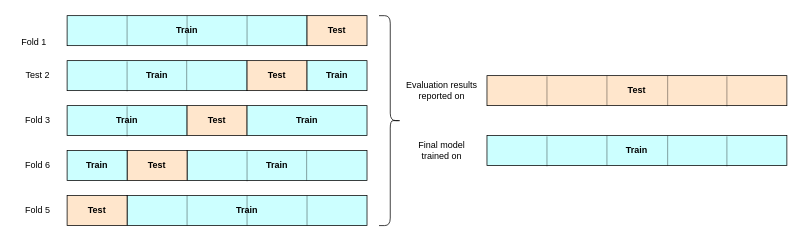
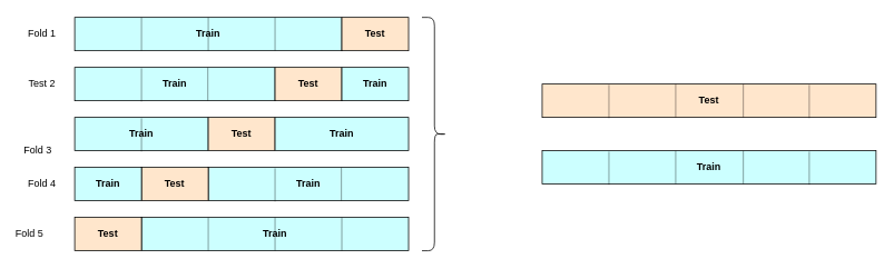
  <mxCell id="0" />
  <mxCell id="1" parent="0" />
  <mxCell id="2" value="Train" style="rounded=0;whiteSpace=wrap;html=1;fillColor=#CCFFFF;labelBackgroundColor=none;fontStyle=1;labelBorderColor=none;" vertex="1" parent="1"><mxGeometry x="89" y="20" width="320" height="40" as="geometry" /></mxCell>
  <mxCell id="3" value="Test" style="rounded=0;whiteSpace=wrap;html=1;fillColor=#FFE6CC;fontStyle=1" vertex="1" parent="1"><mxGeometry x="409" y="20" width="80" height="40" as="geometry" /></mxCell>
  <mxCell id="4" value="" style="endArrow=none;html=1;rounded=0;entryX=0.75;entryY=0;entryDx=0;entryDy=0;exitX=0.75;exitY=1;exitDx=0;exitDy=0;opacity=50;" edge="1" parent="1" source="2" target="2"><mxGeometry width="50" height="50" relative="1" as="geometry"><mxPoint x="369" y="230" as="sourcePoint" /><mxPoint x="419" y="180" as="targetPoint" /></mxGeometry></mxCell>
  <mxCell id="5" value="" style="endArrow=none;html=1;rounded=0;entryX=0.5;entryY=0;entryDx=0;entryDy=0;exitX=0.5;exitY=1;exitDx=0;exitDy=0;labelBackgroundColor=default;opacity=50;" edge="1" parent="1" source="2" target="2"><mxGeometry width="50" height="50" relative="1" as="geometry"><mxPoint x="339" y="70" as="sourcePoint" /><mxPoint x="339" y="30" as="targetPoint" /></mxGeometry></mxCell>
  <mxCell id="6" value="" style="endArrow=none;html=1;rounded=0;entryX=0.25;entryY=0;entryDx=0;entryDy=0;exitX=0.25;exitY=1;exitDx=0;exitDy=0;opacity=50;" edge="1" parent="1" source="2" target="2"><mxGeometry width="50" height="50" relative="1" as="geometry"><mxPoint x="259" y="70" as="sourcePoint" /><mxPoint x="259" y="30" as="targetPoint" /></mxGeometry></mxCell>
  <mxCell id="7" value="Train" style="rounded=0;whiteSpace=wrap;html=1;fillColor=#CCFFFF;labelBackgroundColor=none;fontStyle=1;labelBorderColor=none;" vertex="1" parent="1"><mxGeometry x="89" y="80" width="240" height="40" as="geometry" /></mxCell>
  <mxCell id="8" value="Test" style="rounded=0;whiteSpace=wrap;html=1;fillColor=#FFE6CC;fontStyle=1" vertex="1" parent="1"><mxGeometry x="329" y="80" width="80" height="40" as="geometry" /></mxCell>
  <mxCell id="9" value="" style="endArrow=none;html=1;rounded=0;entryX=0.25;entryY=0;entryDx=0;entryDy=0;exitX=0.25;exitY=1;exitDx=0;exitDy=0;opacity=50;" edge="1" parent="1"><mxGeometry width="50" height="50" relative="1" as="geometry"><mxPoint x="169" y="121" as="sourcePoint" /><mxPoint x="169" y="81" as="targetPoint" /></mxGeometry></mxCell>
  <mxCell id="10" value="" style="endArrow=none;html=1;rounded=0;entryX=0.25;entryY=0;entryDx=0;entryDy=0;exitX=0.25;exitY=1;exitDx=0;exitDy=0;opacity=50;" edge="1" parent="1"><mxGeometry width="50" height="50" relative="1" as="geometry"><mxPoint x="248.5" y="120" as="sourcePoint" /><mxPoint x="248.5" y="80" as="targetPoint" /></mxGeometry></mxCell>
  <mxCell id="11" value="Train" style="rounded=0;whiteSpace=wrap;html=1;fillColor=#CCFFFF;fontStyle=1" vertex="1" parent="1"><mxGeometry x="409" y="80" width="80" height="40" as="geometry" /></mxCell>
  <mxCell id="12" value="Train" style="rounded=0;whiteSpace=wrap;html=1;fillColor=#CCFFFF;labelBackgroundColor=none;fontStyle=1;labelBorderColor=none;" vertex="1" parent="1"><mxGeometry x="89" y="140" width="160" height="40" as="geometry" /></mxCell>
  <mxCell id="13" value="Test" style="rounded=0;whiteSpace=wrap;html=1;fillColor=#FFE6CC;fontStyle=1" vertex="1" parent="1"><mxGeometry x="249" y="140" width="80" height="40" as="geometry" /></mxCell>
  <mxCell id="14" value="" style="endArrow=none;html=1;rounded=0;entryX=0.25;entryY=0;entryDx=0;entryDy=0;exitX=0.25;exitY=1;exitDx=0;exitDy=0;opacity=50;" edge="1" parent="1"><mxGeometry width="50" height="50" relative="1" as="geometry"><mxPoint x="169" y="181" as="sourcePoint" /><mxPoint x="169" y="141" as="targetPoint" /></mxGeometry></mxCell>
  <mxCell id="15" value="Train" style="rounded=0;whiteSpace=wrap;html=1;fillColor=#CCFFFF;labelBackgroundColor=none;fontStyle=1;labelBorderColor=none;" vertex="1" parent="1"><mxGeometry x="329" y="140" width="160" height="40" as="geometry" /></mxCell>
  <mxCell id="16" value="Train" style="rounded=0;whiteSpace=wrap;html=1;fillColor=#CCFFFF;labelBackgroundColor=none;fontStyle=1;labelBorderColor=none;" vertex="1" parent="1"><mxGeometry x="249" y="200" width="240" height="40" as="geometry" /></mxCell>
  <mxCell id="17" value="Test" style="rounded=0;whiteSpace=wrap;html=1;fillColor=#FFE6CC;fontStyle=1" vertex="1" parent="1"><mxGeometry x="169" y="200" width="80" height="40" as="geometry" /></mxCell>
  <mxCell id="18" value="" style="endArrow=none;html=1;rounded=0;entryX=0.25;entryY=0;entryDx=0;entryDy=0;exitX=0.25;exitY=1;exitDx=0;exitDy=0;opacity=50;" edge="1" parent="1"><mxGeometry width="50" height="50" relative="1" as="geometry"><mxPoint x="329" y="241" as="sourcePoint" /><mxPoint x="329" y="201" as="targetPoint" /></mxGeometry></mxCell>
  <mxCell id="19" value="" style="endArrow=none;html=1;rounded=0;entryX=0.25;entryY=0;entryDx=0;entryDy=0;exitX=0.25;exitY=1;exitDx=0;exitDy=0;opacity=50;" edge="1" parent="1"><mxGeometry width="50" height="50" relative="1" as="geometry"><mxPoint x="408.5" y="240" as="sourcePoint" /><mxPoint x="408.5" y="200" as="targetPoint" /></mxGeometry></mxCell>
  <mxCell id="20" value="Train" style="rounded=0;whiteSpace=wrap;html=1;fillColor=#CCFFFF;fontStyle=1" vertex="1" parent="1"><mxGeometry x="89" y="200" width="80" height="40" as="geometry" /></mxCell>
  <mxCell id="21" value="Train" style="rounded=0;whiteSpace=wrap;html=1;fillColor=#CCFFFF;labelBackgroundColor=none;fontStyle=1;labelBorderColor=none;" vertex="1" parent="1"><mxGeometry x="169" y="260" width="320" height="40" as="geometry" /></mxCell>
  <mxCell id="22" value="Test" style="rounded=0;whiteSpace=wrap;html=1;fillColor=#FFE6CC;fontStyle=1" vertex="1" parent="1"><mxGeometry x="89" y="260" width="80" height="40" as="geometry" /></mxCell>
  <mxCell id="23" value="" style="endArrow=none;html=1;rounded=0;entryX=0.75;entryY=0;entryDx=0;entryDy=0;exitX=0.75;exitY=1;exitDx=0;exitDy=0;opacity=50;" edge="1" parent="1" source="21" target="21"><mxGeometry width="50" height="50" relative="1" as="geometry"><mxPoint x="449" y="470" as="sourcePoint" /><mxPoint x="499" y="420" as="targetPoint" /></mxGeometry></mxCell>
  <mxCell id="24" value="" style="endArrow=none;html=1;rounded=0;entryX=0.5;entryY=0;entryDx=0;entryDy=0;exitX=0.5;exitY=1;exitDx=0;exitDy=0;labelBackgroundColor=default;opacity=50;" edge="1" parent="1" source="21" target="21"><mxGeometry width="50" height="50" relative="1" as="geometry"><mxPoint x="419" y="310" as="sourcePoint" /><mxPoint x="419" y="270" as="targetPoint" /></mxGeometry></mxCell>
  <mxCell id="25" value="" style="endArrow=none;html=1;rounded=0;entryX=0.25;entryY=0;entryDx=0;entryDy=0;exitX=0.25;exitY=1;exitDx=0;exitDy=0;opacity=50;" edge="1" parent="1" source="21" target="21"><mxGeometry width="50" height="50" relative="1" as="geometry"><mxPoint x="339" y="310" as="sourcePoint" /><mxPoint x="339" y="270" as="targetPoint" /></mxGeometry></mxCell>
  <mxCell id="26" value="" style="shape=curlyBracket;whiteSpace=wrap;html=1;rounded=1;flipH=1;labelPosition=right;verticalLabelPosition=middle;align=left;verticalAlign=middle;size=0.5;" vertex="1" parent="1"><mxGeometry x="505" y="20" width="30" height="280" as="geometry" /></mxCell>
  <mxCell id="27" value="Test" style="rounded=0;whiteSpace=wrap;html=1;fillColor=#FFE6CC;labelBackgroundColor=none;fontStyle=1;labelBorderColor=none;" vertex="1" parent="1"><mxGeometry x="649" y="100" width="400" height="40" as="geometry" /></mxCell>
  <mxCell id="28" value="" style="endArrow=none;html=1;rounded=0;opacity=50;" edge="1" parent="1"><mxGeometry width="50" height="50" relative="1" as="geometry"><mxPoint x="729" y="101" as="sourcePoint" /><mxPoint x="729" y="141" as="targetPoint" /></mxGeometry></mxCell>
  <mxCell id="29" value="" style="endArrow=none;html=1;rounded=0;opacity=50;" edge="1" parent="1"><mxGeometry width="50" height="50" relative="1" as="geometry"><mxPoint x="809" y="100" as="sourcePoint" /><mxPoint x="809" y="140" as="targetPoint" /></mxGeometry></mxCell>
  <mxCell id="30" value="" style="endArrow=none;html=1;rounded=0;opacity=50;" edge="1" parent="1"><mxGeometry width="50" height="50" relative="1" as="geometry"><mxPoint x="890" y="100" as="sourcePoint" /><mxPoint x="890" y="140" as="targetPoint" /></mxGeometry></mxCell>
  <mxCell id="31" value="" style="endArrow=none;html=1;rounded=0;opacity=50;" edge="1" parent="1"><mxGeometry width="50" height="50" relative="1" as="geometry"><mxPoint x="969" y="101" as="sourcePoint" /><mxPoint x="969" y="141" as="targetPoint" /></mxGeometry></mxCell>
  <mxCell id="32" value="Train" style="rounded=0;whiteSpace=wrap;html=1;fillColor=#CCFFFF;labelBackgroundColor=none;fontStyle=1;labelBorderColor=none;" vertex="1" parent="1"><mxGeometry x="649" y="180" width="400" height="40" as="geometry" /></mxCell>
  <mxCell id="33" value="" style="endArrow=none;html=1;rounded=0;opacity=50;" edge="1" parent="1"><mxGeometry width="50" height="50" relative="1" as="geometry"><mxPoint x="729" y="181" as="sourcePoint" /><mxPoint x="729" y="221" as="targetPoint" /></mxGeometry></mxCell>
  <mxCell id="34" value="" style="endArrow=none;html=1;rounded=0;opacity=50;" edge="1" parent="1"><mxGeometry width="50" height="50" relative="1" as="geometry"><mxPoint x="809" y="180" as="sourcePoint" /><mxPoint x="809" y="220" as="targetPoint" /></mxGeometry></mxCell>
  <mxCell id="35" value="" style="endArrow=none;html=1;rounded=0;opacity=50;" edge="1" parent="1"><mxGeometry width="50" height="50" relative="1" as="geometry"><mxPoint x="890" y="180" as="sourcePoint" /><mxPoint x="890" y="220" as="targetPoint" /></mxGeometry></mxCell>
  <mxCell id="36" value="" style="endArrow=none;html=1;rounded=0;opacity=50;" edge="1" parent="1"><mxGeometry width="50" height="50" relative="1" as="geometry"><mxPoint x="969" y="181" as="sourcePoint" /><mxPoint x="969" y="221" as="targetPoint" /></mxGeometry></mxCell>
- <mxCell id="37" value="Fold 1" style="text;html=1;strokeColor=none;fillColor=none;align=center;verticalAlign=middle;whiteSpace=wrap;rounded=0;" vertex="1" parent="1"><mxGeometry x="15" y="40" width="60" height="30" as="geometry" /></mxCell>
+ <mxCell id="37" value="Fold 1" style="text;html=1;strokeColor=none;fillColor=none;align=center;verticalAlign=middle;whiteSpace=wrap;rounded=0;" vertex="1" parent="1"><mxGeometry x="20" y="25" width="60" height="30" as="geometry" /></mxCell>
  <mxCell id="38" value="Test 2" style="text;html=1;strokeColor=none;fillColor=none;align=center;verticalAlign=middle;whiteSpace=wrap;rounded=0;" vertex="1" parent="1"><mxGeometry x="20" y="85" width="60" height="30" as="geometry" /></mxCell>
- <mxCell id="39" value="Fold 3" style="text;html=1;strokeColor=none;fillColor=none;align=center;verticalAlign=middle;whiteSpace=wrap;rounded=0;" vertex="1" parent="1"><mxGeometry x="20" y="145" width="60" height="30" as="geometry" /></mxCell>
- <mxCell id="40" value="Fold 6" style="text;html=1;strokeColor=none;fillColor=none;align=center;verticalAlign=middle;whiteSpace=wrap;rounded=0;" vertex="1" parent="1"><mxGeometry x="20" y="205" width="60" height="30" as="geometry" /></mxCell>
- <mxCell id="41" value="Fold 5" style="text;html=1;strokeColor=none;fillColor=none;align=center;verticalAlign=middle;whiteSpace=wrap;rounded=0;" vertex="1" parent="1"><mxGeometry x="20" y="265" width="60" height="30" as="geometry" /></mxCell>
- <mxCell id="42" value="Evaluation results reported on" style="text;html=1;strokeColor=none;fillColor=none;align=center;verticalAlign=middle;whiteSpace=wrap;rounded=0;" vertex="1" parent="1"><mxGeometry x="539" y="105" width="100" height="30" as="geometry" /></mxCell>
- <mxCell id="43" value="Final model trained on" style="text;html=1;strokeColor=none;fillColor=none;align=center;verticalAlign=middle;whiteSpace=wrap;rounded=0;" vertex="1" parent="1"><mxGeometry x="539" y="185" width="100" height="30" as="geometry" /></mxCell>
+ <mxCell id="39" value="Fold 3" style="text;html=1;strokeColor=none;fillColor=none;align=center;verticalAlign=middle;whiteSpace=wrap;rounded=0;" vertex="1" parent="1"><mxGeometry x="15" y="165" width="60" height="30" as="geometry" /></mxCell>
+ <mxCell id="40" value="Fold 4" style="text;html=1;strokeColor=none;fillColor=none;align=center;verticalAlign=middle;whiteSpace=wrap;rounded=0;" vertex="1" parent="1"><mxGeometry x="20" y="205" width="60" height="30" as="geometry" /></mxCell>
+ <mxCell id="41" value="Fold 5" style="text;html=1;strokeColor=none;fillColor=none;align=center;verticalAlign=middle;whiteSpace=wrap;rounded=0;" vertex="1" parent="1"><mxGeometry x="5" y="265" width="60" height="30" as="geometry" /></mxCell>
